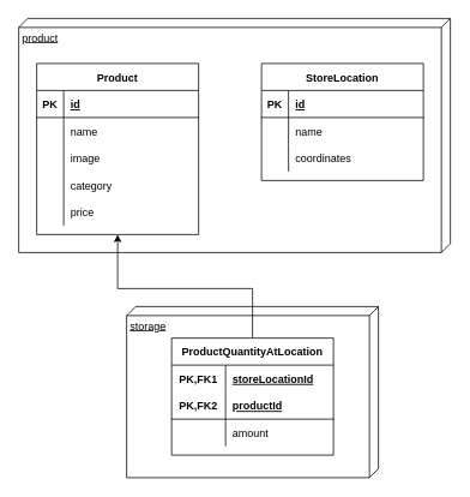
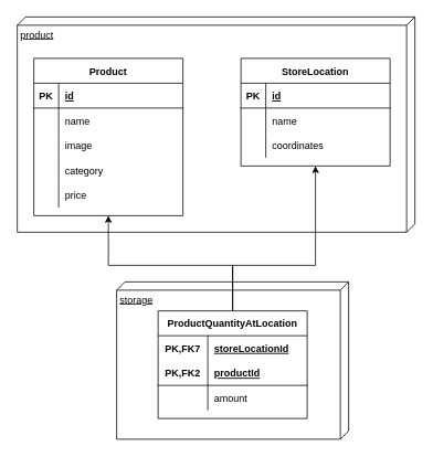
  <mxCell id="0" />
  <mxCell id="1" parent="0" />
  <mxCell id="2" value="product" style="verticalAlign=top;align=left;spacingTop=8;spacingLeft=2;spacingRight=12;shape=cube;size=10;direction=south;fontStyle=4;html=1;" parent="1" vertex="1"><mxGeometry x="20" y="20" width="480" height="260" as="geometry" /></mxCell>
  <mxCell id="3" value="storage" style="verticalAlign=top;align=left;spacingTop=8;spacingLeft=2;spacingRight=12;shape=cube;size=10;direction=south;fontStyle=4;html=1;" parent="1" vertex="1"><mxGeometry x="140" y="340" width="280" height="190" as="geometry" /></mxCell>
  <mxCell id="4" value="Product" style="shape=table;startSize=30;container=1;collapsible=1;childLayout=tableLayout;fixedRows=1;rowLines=0;fontStyle=1;align=center;resizeLast=1;" parent="1" vertex="1"><mxGeometry x="40" y="70" width="180" height="190" as="geometry" /></mxCell>
  <mxCell id="5" value="" style="shape=tableRow;horizontal=0;startSize=0;swimlaneHead=0;swimlaneBody=0;fillColor=none;collapsible=0;dropTarget=0;points=[[0,0.5],[1,0.5]];portConstraint=eastwest;top=0;left=0;right=0;bottom=1;" parent="4" vertex="1"><mxGeometry y="30" width="180" height="30" as="geometry" /></mxCell>
  <mxCell id="6" value="PK" style="shape=partialRectangle;connectable=0;fillColor=none;top=0;left=0;bottom=0;right=0;fontStyle=1;overflow=hidden;" parent="5" vertex="1"><mxGeometry width="30" height="30" as="geometry"><mxRectangle width="30" height="30" as="alternateBounds" /></mxGeometry></mxCell>
  <mxCell id="7" value="id" style="shape=partialRectangle;connectable=0;fillColor=none;top=0;left=0;bottom=0;right=0;align=left;spacingLeft=6;fontStyle=5;overflow=hidden;" parent="5" vertex="1"><mxGeometry x="30" width="150" height="30" as="geometry"><mxRectangle width="150" height="30" as="alternateBounds" /></mxGeometry></mxCell>
  <mxCell id="8" value="" style="shape=tableRow;horizontal=0;startSize=0;swimlaneHead=0;swimlaneBody=0;fillColor=none;collapsible=0;dropTarget=0;points=[[0,0.5],[1,0.5]];portConstraint=eastwest;top=0;left=0;right=0;bottom=0;" parent="4" vertex="1"><mxGeometry y="60" width="180" height="30" as="geometry" /></mxCell>
  <mxCell id="9" value="" style="shape=partialRectangle;connectable=0;fillColor=none;top=0;left=0;bottom=0;right=0;editable=1;overflow=hidden;" parent="8" vertex="1"><mxGeometry width="30" height="30" as="geometry"><mxRectangle width="30" height="30" as="alternateBounds" /></mxGeometry></mxCell>
  <mxCell id="10" value="name" style="shape=partialRectangle;connectable=0;fillColor=none;top=0;left=0;bottom=0;right=0;align=left;spacingLeft=6;overflow=hidden;" parent="8" vertex="1"><mxGeometry x="30" width="150" height="30" as="geometry"><mxRectangle width="150" height="30" as="alternateBounds" /></mxGeometry></mxCell>
  <mxCell id="11" value="" style="shape=tableRow;horizontal=0;startSize=0;swimlaneHead=0;swimlaneBody=0;fillColor=none;collapsible=0;dropTarget=0;points=[[0,0.5],[1,0.5]];portConstraint=eastwest;top=0;left=0;right=0;bottom=0;" parent="4" vertex="1"><mxGeometry y="90" width="180" height="30" as="geometry" /></mxCell>
  <mxCell id="12" value="" style="shape=partialRectangle;connectable=0;fillColor=none;top=0;left=0;bottom=0;right=0;editable=1;overflow=hidden;" parent="11" vertex="1"><mxGeometry width="30" height="30" as="geometry"><mxRectangle width="30" height="30" as="alternateBounds" /></mxGeometry></mxCell>
  <mxCell id="13" value="image" style="shape=partialRectangle;connectable=0;fillColor=none;top=0;left=0;bottom=0;right=0;align=left;spacingLeft=6;overflow=hidden;" parent="11" vertex="1"><mxGeometry x="30" width="150" height="30" as="geometry"><mxRectangle width="150" height="30" as="alternateBounds" /></mxGeometry></mxCell>
  <mxCell id="14" value="" style="shape=tableRow;horizontal=0;startSize=0;swimlaneHead=0;swimlaneBody=0;fillColor=none;collapsible=0;dropTarget=0;points=[[0,0.5],[1,0.5]];portConstraint=eastwest;top=0;left=0;right=0;bottom=0;" parent="4" vertex="1"><mxGeometry y="120" width="180" height="30" as="geometry" /></mxCell>
  <mxCell id="15" value="" style="shape=partialRectangle;connectable=0;fillColor=none;top=0;left=0;bottom=0;right=0;editable=1;overflow=hidden;" parent="14" vertex="1"><mxGeometry width="30" height="30" as="geometry"><mxRectangle width="30" height="30" as="alternateBounds" /></mxGeometry></mxCell>
  <mxCell id="16" value="category" style="shape=partialRectangle;connectable=0;fillColor=none;top=0;left=0;bottom=0;right=0;align=left;spacingLeft=6;overflow=hidden;" parent="14" vertex="1"><mxGeometry x="30" width="150" height="30" as="geometry"><mxRectangle width="150" height="30" as="alternateBounds" /></mxGeometry></mxCell>
  <mxCell id="17" value="" style="shape=tableRow;horizontal=0;startSize=0;swimlaneHead=0;swimlaneBody=0;fillColor=none;collapsible=0;dropTarget=0;points=[[0,0.5],[1,0.5]];portConstraint=eastwest;top=0;left=0;right=0;bottom=0;" parent="4" vertex="1"><mxGeometry y="150" width="180" height="30" as="geometry" /></mxCell>
  <mxCell id="18" value="" style="shape=partialRectangle;connectable=0;fillColor=none;top=0;left=0;bottom=0;right=0;editable=1;overflow=hidden;" parent="17" vertex="1"><mxGeometry width="30" height="30" as="geometry"><mxRectangle width="30" height="30" as="alternateBounds" /></mxGeometry></mxCell>
  <mxCell id="19" value="price" style="shape=partialRectangle;connectable=0;fillColor=none;top=0;left=0;bottom=0;right=0;align=left;spacingLeft=6;overflow=hidden;" parent="17" vertex="1"><mxGeometry x="30" width="150" height="30" as="geometry"><mxRectangle width="150" height="30" as="alternateBounds" /></mxGeometry></mxCell>
  <mxCell id="20" value="StoreLocation" style="shape=table;startSize=30;container=1;collapsible=1;childLayout=tableLayout;fixedRows=1;rowLines=0;fontStyle=1;align=center;resizeLast=1;" parent="1" vertex="1"><mxGeometry x="290" y="70" width="180" height="130" as="geometry" /></mxCell>
  <mxCell id="21" value="" style="shape=tableRow;horizontal=0;startSize=0;swimlaneHead=0;swimlaneBody=0;fillColor=none;collapsible=0;dropTarget=0;points=[[0,0.5],[1,0.5]];portConstraint=eastwest;top=0;left=0;right=0;bottom=1;" parent="20" vertex="1"><mxGeometry y="30" width="180" height="30" as="geometry" /></mxCell>
  <mxCell id="22" value="PK" style="shape=partialRectangle;connectable=0;fillColor=none;top=0;left=0;bottom=0;right=0;fontStyle=1;overflow=hidden;" parent="21" vertex="1"><mxGeometry width="30" height="30" as="geometry"><mxRectangle width="30" height="30" as="alternateBounds" /></mxGeometry></mxCell>
  <mxCell id="23" value="id" style="shape=partialRectangle;connectable=0;fillColor=none;top=0;left=0;bottom=0;right=0;align=left;spacingLeft=6;fontStyle=5;overflow=hidden;" parent="21" vertex="1"><mxGeometry x="30" width="150" height="30" as="geometry"><mxRectangle width="150" height="30" as="alternateBounds" /></mxGeometry></mxCell>
  <mxCell id="24" value="" style="shape=tableRow;horizontal=0;startSize=0;swimlaneHead=0;swimlaneBody=0;fillColor=none;collapsible=0;dropTarget=0;points=[[0,0.5],[1,0.5]];portConstraint=eastwest;top=0;left=0;right=0;bottom=0;" parent="20" vertex="1"><mxGeometry y="60" width="180" height="30" as="geometry" /></mxCell>
  <mxCell id="25" value="" style="shape=partialRectangle;connectable=0;fillColor=none;top=0;left=0;bottom=0;right=0;editable=1;overflow=hidden;" parent="24" vertex="1"><mxGeometry width="30" height="30" as="geometry"><mxRectangle width="30" height="30" as="alternateBounds" /></mxGeometry></mxCell>
  <mxCell id="26" value="name" style="shape=partialRectangle;connectable=0;fillColor=none;top=0;left=0;bottom=0;right=0;align=left;spacingLeft=6;overflow=hidden;" parent="24" vertex="1"><mxGeometry x="30" width="150" height="30" as="geometry"><mxRectangle width="150" height="30" as="alternateBounds" /></mxGeometry></mxCell>
  <mxCell id="27" value="" style="shape=tableRow;horizontal=0;startSize=0;swimlaneHead=0;swimlaneBody=0;fillColor=none;collapsible=0;dropTarget=0;points=[[0,0.5],[1,0.5]];portConstraint=eastwest;top=0;left=0;right=0;bottom=0;" parent="20" vertex="1"><mxGeometry y="90" width="180" height="30" as="geometry" /></mxCell>
  <mxCell id="28" value="" style="shape=partialRectangle;connectable=0;fillColor=none;top=0;left=0;bottom=0;right=0;editable=1;overflow=hidden;" parent="27" vertex="1"><mxGeometry width="30" height="30" as="geometry"><mxRectangle width="30" height="30" as="alternateBounds" /></mxGeometry></mxCell>
  <mxCell id="29" value="coordinates" style="shape=partialRectangle;connectable=0;fillColor=none;top=0;left=0;bottom=0;right=0;align=left;spacingLeft=6;overflow=hidden;" parent="27" vertex="1"><mxGeometry x="30" width="150" height="30" as="geometry"><mxRectangle width="150" height="30" as="alternateBounds" /></mxGeometry></mxCell>
  <mxCell id="30" style="edgeStyle=orthogonalEdgeStyle;rounded=0;orthogonalLoop=1;jettySize=auto;html=1;entryX=0.5;entryY=1;entryDx=0;entryDy=0;" parent="1" source="32" target="4" edge="1"><mxGeometry relative="1" as="geometry"><Array as="points"><mxPoint x="280" y="320" /><mxPoint x="130" y="320" /></Array></mxGeometry></mxCell>
+ <mxCell id="31" style="edgeStyle=orthogonalEdgeStyle;rounded=0;orthogonalLoop=1;jettySize=auto;html=1;entryX=0.5;entryY=1;entryDx=0;entryDy=0;" parent="1" source="32" target="20" edge="1"><mxGeometry relative="1" as="geometry"><Array as="points"><mxPoint x="280" y="320" /><mxPoint x="380" y="320" /></Array></mxGeometry></mxCell>
  <mxCell id="32" value="ProductQuantityAtLocation" style="shape=table;startSize=30;container=1;collapsible=1;childLayout=tableLayout;fixedRows=1;rowLines=0;fontStyle=1;align=center;resizeLast=1;" parent="1" vertex="1"><mxGeometry x="190" y="375" width="180" height="130" as="geometry" /></mxCell>
  <mxCell id="33" value="" style="shape=tableRow;horizontal=0;startSize=0;swimlaneHead=0;swimlaneBody=0;fillColor=none;collapsible=0;dropTarget=0;points=[[0,0.5],[1,0.5]];portConstraint=eastwest;top=0;left=0;right=0;bottom=0;" parent="32" vertex="1"><mxGeometry y="30" width="180" height="30" as="geometry" /></mxCell>
- <mxCell id="34" value="PK,FK1" style="shape=partialRectangle;connectable=0;fillColor=none;top=0;left=0;bottom=0;right=0;fontStyle=1;overflow=hidden;" parent="33" vertex="1"><mxGeometry width="60" height="30" as="geometry"><mxRectangle width="60" height="30" as="alternateBounds" /></mxGeometry></mxCell>
+ <mxCell id="34" value="PK,FK7" style="shape=partialRectangle;connectable=0;fillColor=none;top=0;left=0;bottom=0;right=0;fontStyle=1;overflow=hidden;" parent="33" vertex="1"><mxGeometry width="60" height="30" as="geometry"><mxRectangle width="60" height="30" as="alternateBounds" /></mxGeometry></mxCell>
  <mxCell id="35" value="storeLocationId" style="shape=partialRectangle;connectable=0;fillColor=none;top=0;left=0;bottom=0;right=0;align=left;spacingLeft=6;fontStyle=5;overflow=hidden;" parent="33" vertex="1"><mxGeometry x="60" width="120" height="30" as="geometry"><mxRectangle width="120" height="30" as="alternateBounds" /></mxGeometry></mxCell>
  <mxCell id="36" value="" style="shape=tableRow;horizontal=0;startSize=0;swimlaneHead=0;swimlaneBody=0;fillColor=none;collapsible=0;dropTarget=0;points=[[0,0.5],[1,0.5]];portConstraint=eastwest;top=0;left=0;right=0;bottom=1;" parent="32" vertex="1"><mxGeometry y="60" width="180" height="30" as="geometry" /></mxCell>
  <mxCell id="37" value="PK,FK2" style="shape=partialRectangle;connectable=0;fillColor=none;top=0;left=0;bottom=0;right=0;fontStyle=1;overflow=hidden;" parent="36" vertex="1"><mxGeometry width="60" height="30" as="geometry"><mxRectangle width="60" height="30" as="alternateBounds" /></mxGeometry></mxCell>
  <mxCell id="38" value="productId" style="shape=partialRectangle;connectable=0;fillColor=none;top=0;left=0;bottom=0;right=0;align=left;spacingLeft=6;fontStyle=5;overflow=hidden;" parent="36" vertex="1"><mxGeometry x="60" width="120" height="30" as="geometry"><mxRectangle width="120" height="30" as="alternateBounds" /></mxGeometry></mxCell>
  <mxCell id="39" value="" style="shape=tableRow;horizontal=0;startSize=0;swimlaneHead=0;swimlaneBody=0;fillColor=none;collapsible=0;dropTarget=0;points=[[0,0.5],[1,0.5]];portConstraint=eastwest;top=0;left=0;right=0;bottom=0;" parent="32" vertex="1"><mxGeometry y="90" width="180" height="30" as="geometry" /></mxCell>
  <mxCell id="40" value="" style="shape=partialRectangle;connectable=0;fillColor=none;top=0;left=0;bottom=0;right=0;editable=1;overflow=hidden;" parent="39" vertex="1"><mxGeometry width="60" height="30" as="geometry"><mxRectangle width="60" height="30" as="alternateBounds" /></mxGeometry></mxCell>
  <mxCell id="41" value="amount" style="shape=partialRectangle;connectable=0;fillColor=none;top=0;left=0;bottom=0;right=0;align=left;spacingLeft=6;overflow=hidden;" parent="39" vertex="1"><mxGeometry x="60" width="120" height="30" as="geometry"><mxRectangle width="120" height="30" as="alternateBounds" /></mxGeometry></mxCell>
